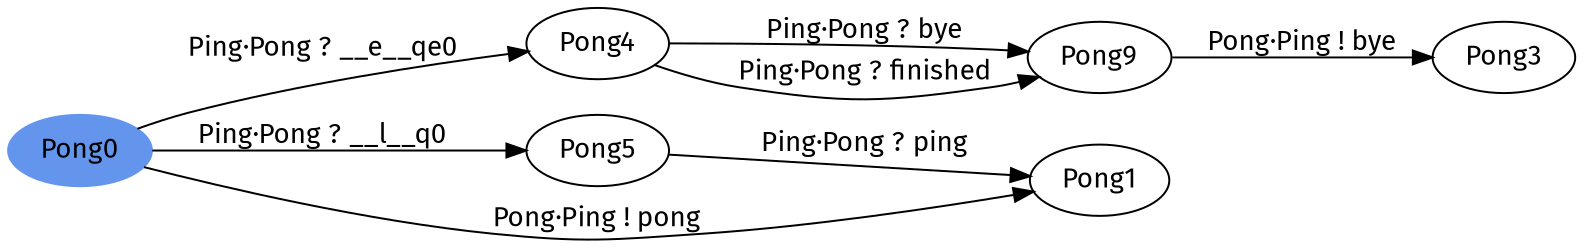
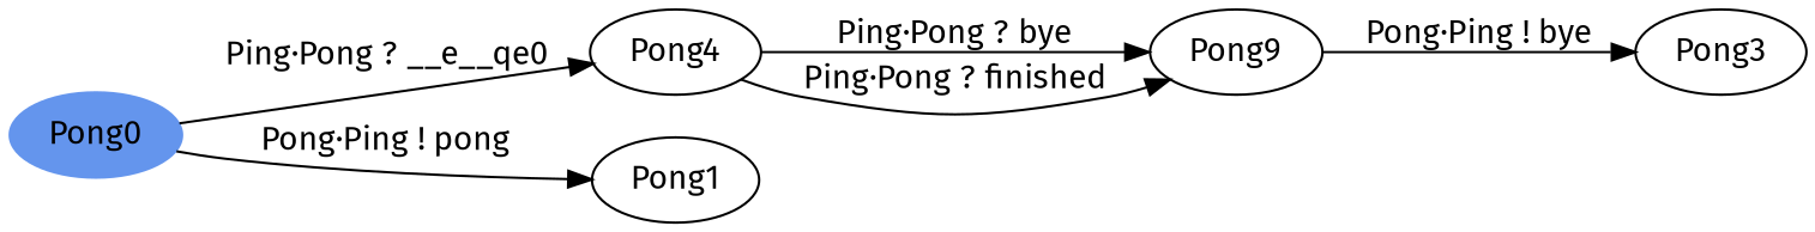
  digraph {
    fontname="Fira Sans"
    rankdir=LR
    node [fontname="Fira Sans"]
    edge [fontname="Fira Sans"]
    n1 [color=cornflowerblue label=Pong0 style=filled]
    n2 [label=Pong4]
-   n3 [label=Pong5]
    n4 [label=Pong1]
    n5 [label=Pong9]
    n6 [label=Pong3]
    subgraph sub_1 {
      label=Pong
      n1
      n2
-     n3
      n4
      n5
      n6
    }
    n1 -> n2 [label="Ping&middot;Pong ? __e__qe0"]
-   n1 -> n3 [label="Ping&middot;Pong ? __l__q0"]
    n1 -> n4 [label="Pong&middot;Ping ! pong"]
    n2 -> n5 [label="Ping&middot;Pong ? bye"]
    n2 -> n5 [label="Ping&middot;Pong ? finished"]
-   n3 -> n4 [label="Ping&middot;Pong ? ping"]
    n5 -> n6 [label="Pong&middot;Ping ! bye"]
  }
